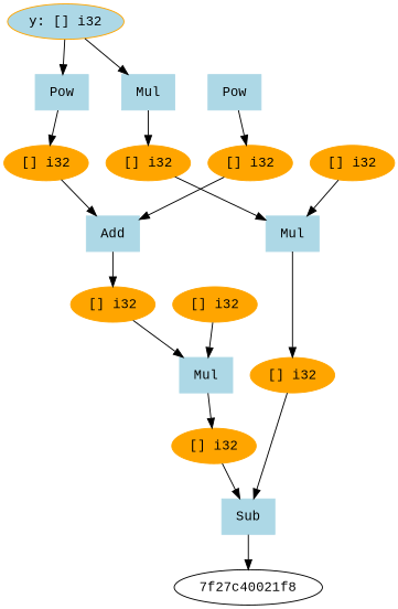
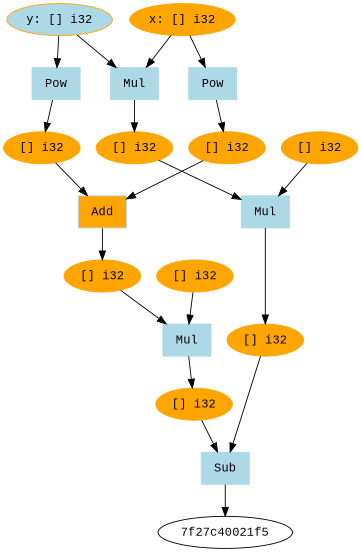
  digraph {
    fontname="Liberation Mono"
    node [color=orange fontname="Liberation Mono" style=filled]
    edge [fontname="Liberation Mono"]
    n1 [color=lightblue label=Sub shape=box]
-   "7f27c40021f8" [color="" style=""]
+   "7f27c40021f8" [label="7f27c40021f5" color="" style=""]
    n3 [label="[] i32"]
    n4 [label="[] i32"]
    n5 [color=lightblue label=Mul shape=box]
    n6 [label="[] i32"]
    n7 [label="[] i32"]
    n8 [color=lightblue label=Mul shape=box]
    n9 [label="[] i32"]
    n10 [label="[] i32"]
-   n11 [color=lightblue label=Add shape=box]
+   n11 [color=lightblue label=Add shape=box fillcolor=orange]
    n12 [label="[] i32"]
    n13 [label="[] i32"]
    n14 [color=lightblue label=Pow shape=box]
+   n15 [label="x: [] i32"]
    n16 [color=lightblue label=Mul shape=box]
    n17 [color=lightblue label=Pow shape=box]
    n18 [fillcolor=lightblue label="y: [] i32"]
    n1 -> "7f27c40021f8"
    n3 -> n1
    n4 -> n1
    n5 -> n3
    n6 -> n5
    n7 -> n5
    n8 -> n4
    n9 -> n8
    n10 -> n8
    n11 -> n7
    n12 -> n11
    n13 -> n11
    n14 -> n12
+   n15 -> n14
+   n15 -> n16
    n16 -> n10
    n17 -> n13
    n18 -> n16
    n18 -> n17
  }
